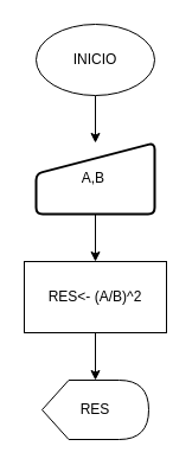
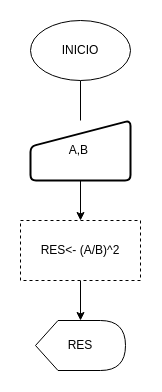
  <mxCell id="0" />
  <mxCell id="1" parent="0" />
- <mxCell id="2" value="" style="edgeStyle=orthogonalEdgeStyle;rounded=0;orthogonalLoop=1;jettySize=auto;html=1;" edge="1" parent="1" source="3" target="8"><mxGeometry relative="1" as="geometry" /></mxCell>
+ <mxCell id="2" value="" style="edgeStyle=orthogonalEdgeStyle;rounded=0;orthogonalLoop=1;jettySize=auto;html=1;endArrow=none;" edge="1" parent="1" source="3" target="8"><mxGeometry relative="1" as="geometry" /></mxCell>
  <mxCell id="3" value="INICIO" style="ellipse;whiteSpace=wrap;html=1;" parent="1" vertex="1"><mxGeometry x="30" y="20" width="100" height="60" as="geometry" /></mxCell>
  <mxCell id="4" value="" style="edgeStyle=none;rounded=0;orthogonalLoop=1;jettySize=auto;html=1;" parent="1" source="5" target="6" edge="1"><mxGeometry relative="1" as="geometry" /></mxCell>
- <mxCell id="5" value="RES&amp;lt;- (A/B)^2" style="whiteSpace=wrap;html=1;" parent="1" vertex="1"><mxGeometry x="20" y="220" width="120" height="60" as="geometry" /></mxCell>
+ <mxCell id="5" value="RES&amp;lt;- (A/B)^2" style="whiteSpace=wrap;html=1;dashed=1;" parent="1" vertex="1"><mxGeometry x="20" y="220" width="120" height="60" as="geometry" /></mxCell>
  <mxCell id="6" value="RES" style="shape=display;whiteSpace=wrap;html=1;" parent="1" vertex="1"><mxGeometry x="35" y="320" width="90" height="50" as="geometry" /></mxCell>
  <mxCell id="7" value="" style="edgeStyle=orthogonalEdgeStyle;rounded=0;orthogonalLoop=1;jettySize=auto;html=1;" edge="1" parent="1" source="8" target="5"><mxGeometry relative="1" as="geometry" /></mxCell>
  <mxCell id="8" value="&lt;span&gt;A,B&amp;nbsp;&lt;/span&gt;" style="html=1;strokeWidth=2;shape=manualInput;whiteSpace=wrap;rounded=1;size=26;arcSize=11;" vertex="1" parent="1"><mxGeometry x="30" y="120" width="100" height="60" as="geometry" /></mxCell>
